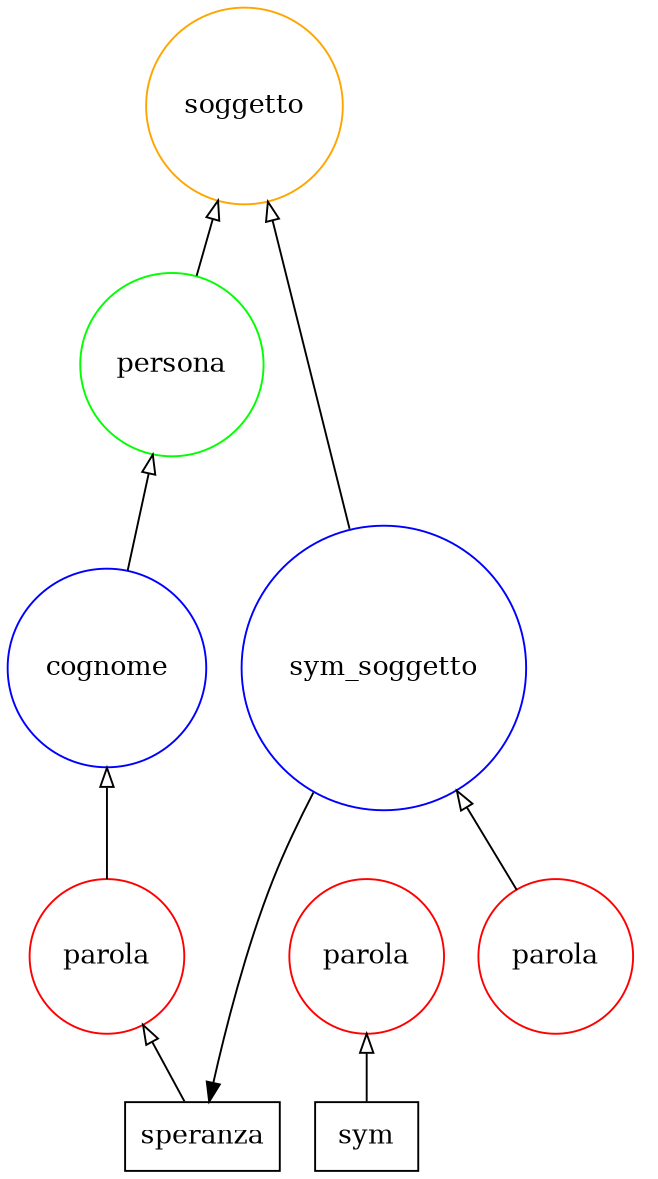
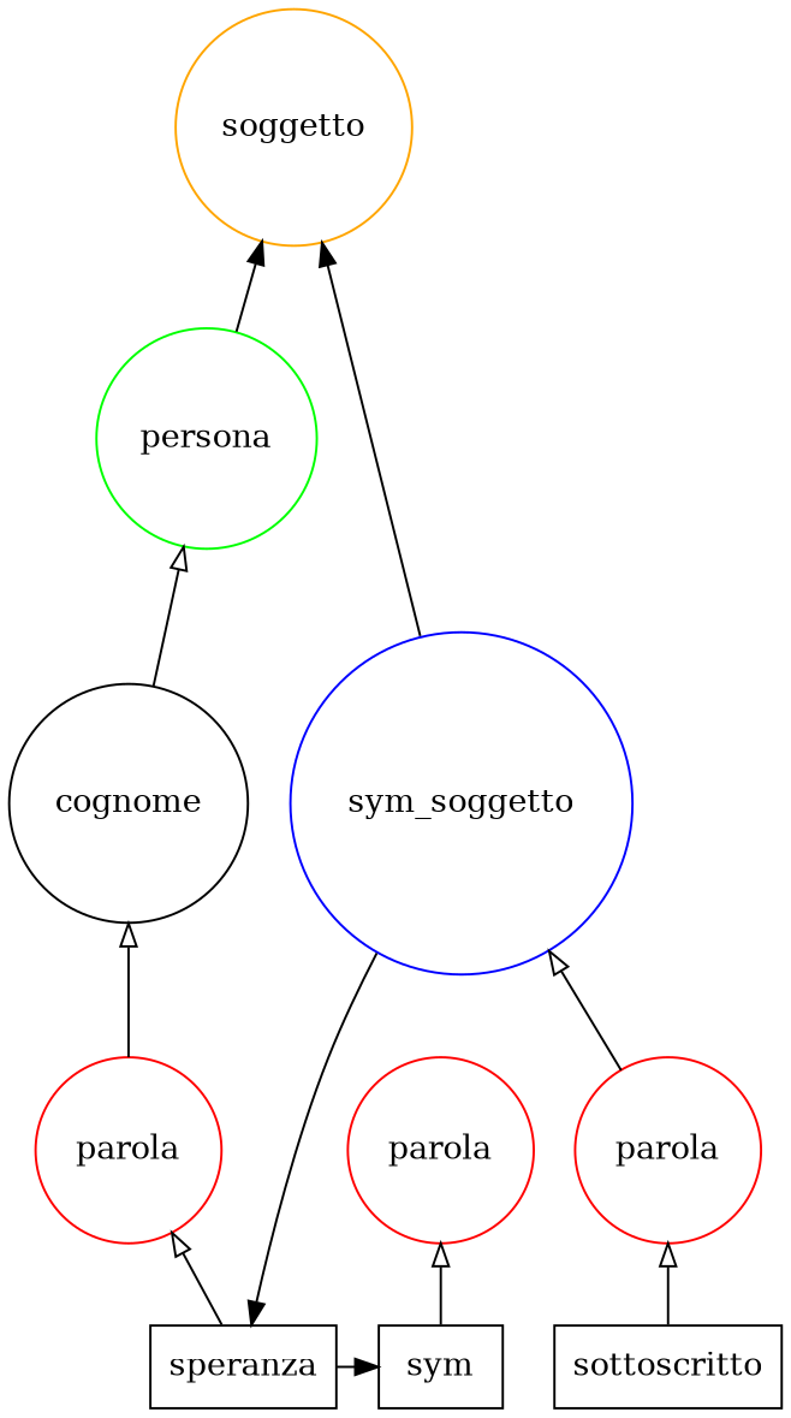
  digraph {
    rankdir=BT
    node [shape=circle]
    edge [arrowhead=empty]
    n1 [label=speranza shape=box]
    n2 [label=sym shape=box]
+   n3 [label=sottoscritto shape=box]
    n4 [color=red label=parola]
    n5 [color=red label=parola]
    n6 [color=red label=parola]
    n7 [color=blue label=sym_soggetto]
-   n8 [color=blue label=cognome]
+   n8 [color=black label=cognome]
    n9 [color=green label=persona]
    n10 [color=orange label=soggetto]
    subgraph sub_1 {
      rank=source
      n1
      n2
+     n3
    }
    subgraph sub_2 {
      rank=same
      n4
      n5
      n6
    }
    subgraph sub_3 {
      rank=same
      n7
      n8
    }
    subgraph sub_4 {
      rank=same
      n9
    }
    subgraph sub_5 {
      rank=same
      n10
    }
+   n1 -> n2 [arrowhead=normal]
    n1 -> n4
    n2 -> n5
+   n3 -> n6
    n4 -> n8
    n6 -> n7
    n7 -> n1 [arrowhead=normal]
-   n7 -> n10
+   n7 -> n10 [arrowhead=normal]
    n8 -> n9
-   n9 -> n10
+   n9 -> n10 [arrowhead=normal]
  }
